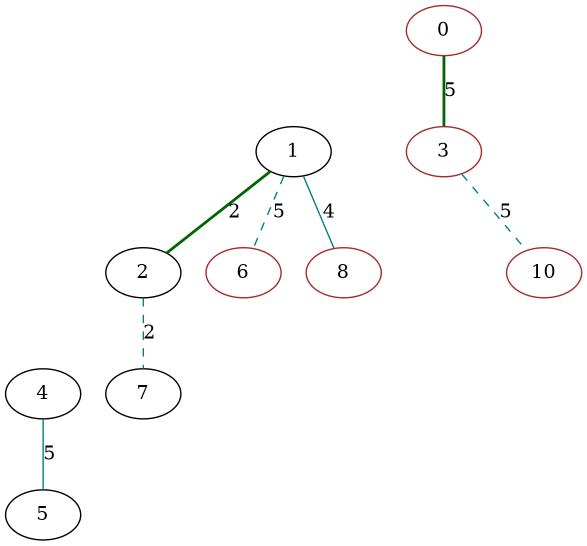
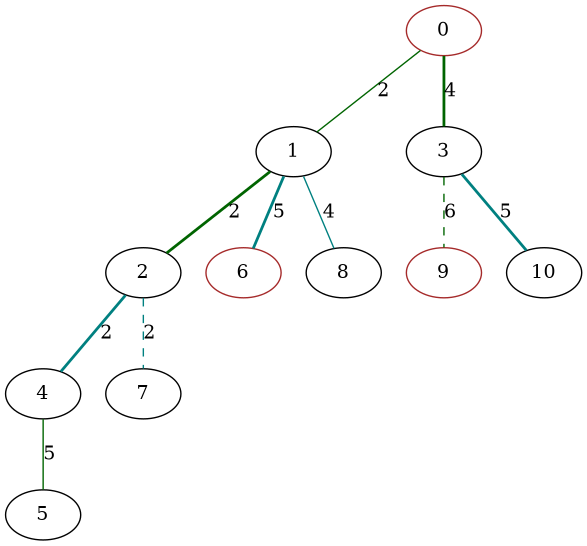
  graph {
    node [color=black habit=7 x=6 y=4]
    edge [color=teal style=bold weight=5]
    0 [color=brown x=5 y=5]
    1 [habit=4 y=7]
-   3 [color=brown habit=8 x=3]
+   3 [habit=8 x=3]
    2 [habit=9 x=7 y=7]
    6 [color=brown habit=6 x=4 y=9]
-   8 [color=brown habit=2 y=10]
-   10 [base=2 color=brown habit=4 x=3 y=1]
+   8 [habit=2 y=10]
+   9 [color=brown habit=10 x=1]
+   10 [base=2 habit=4 x=3 y=1]
    4 [x=8 y=5]
    7 [habit=10 x=8 y=9]
    5 [base=1 habit=1 x=10]
-   0 -- 3 [color=darkgreen label=5 weight=4]
+   0 -- 1 [color=darkgreen label=2 style=solid weight=2]
+   0 -- 3 [color=darkgreen label=4 weight=4]
    1 -- 2 [color=darkgreen label=2 weight=2]
-   1 -- 6 [label=5 style=dashed]
+   1 -- 6 [label=5]
    1 -- 8 [label=4 style=solid]
-   3 -- 10 [label=5 style=dashed]
+   3 -- 9 [color=darkgreen label=6 style=dashed weight=6]
+   3 -- 10 [label=5]
+   2 -- 4 [label=2 weight=2]
    2 -- 7 [label=2 style=dashed weight=3]
-   4 -- 5 [label=5 style=solid]
+   4 -- 5 [color=darkgreen label=5 style=solid]
  }
